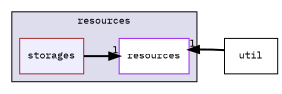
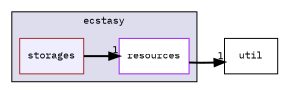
  digraph {
    compound=true
    fontname="IBM Plex Mono"
    rankdir=LR
    node [fillcolor=white fontname="IBM Plex Mono" fontsize=10 shape=box style=filled]
    edge [fontname="IBM Plex Mono" headlabel=1 labeldistance=1.5 labelfontname=Helvetica labelfontsize=10 style=bold]
    n1 [color=purple label=resources]
    n2 [color=brown fillcolor="#eeeeff" label=storages pencolor=black]
    n3 [color=black label=util]
    subgraph cluster_1 {
      bgcolor="#ddddee"
      fontsize=10
-     label=resources
+     label=ecstasy
      pencolor=black
      n1
      n2
    }
-   n3 -> n1
+   n1 -> n3
    n2 -> n1
  }
